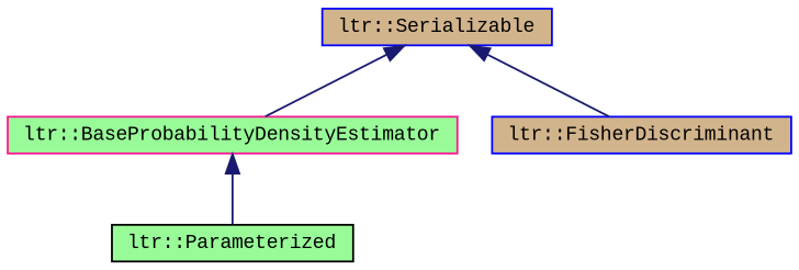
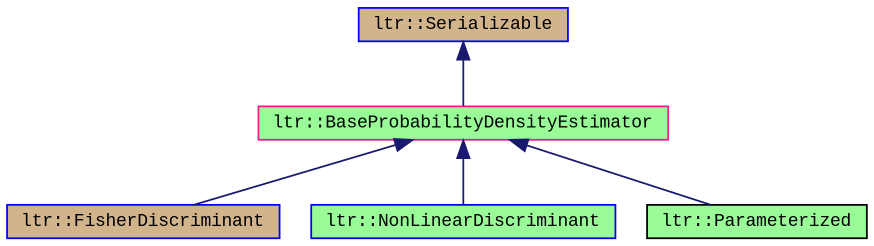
  digraph {
    fontname="Liberation Mono"
    node [color=blue fillcolor=palegreen fontname="Liberation Mono" fontsize=10 shape=record style=filled]
    edge [color=midnightblue dir=back fontname="Liberation Mono" fontsize=10 labelfontname=Helvetica labelfontsize=10 style=solid]
    n1 [color=deeppink fontcolor=black height=0.2 label="ltr::BaseProbabilityDensityEstimator" width=0.4]
    n2 [fillcolor=tan height=0.2 label="ltr::FisherDiscriminant" width=0.4]
+   n3 [height=0.2 label="ltr::NonLinearDiscriminant" width=0.4]
    n4 [color=black height=0.2 label="ltr::Parameterized" width=0.4]
    n5 [fillcolor=tan height=0.2 label="ltr::Serializable" width=0.4]
-   n5 -> n2
+   n1 -> n2
+   n1 -> n3
    n1 -> n4
    n5 -> n1
  }
